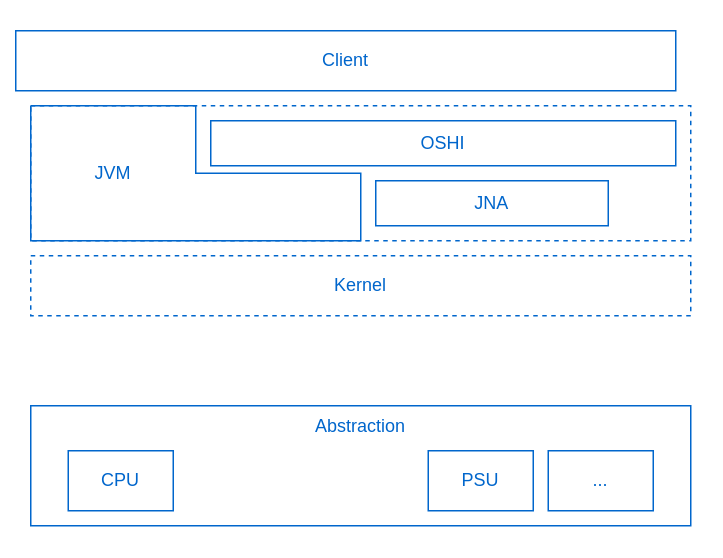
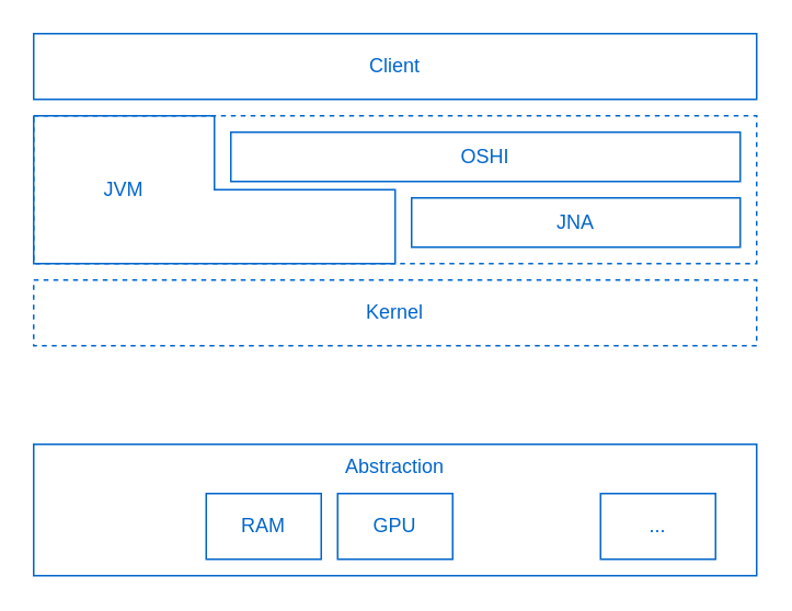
  <mxCell id="0" />
  <mxCell id="1" parent="0" />
  <mxCell id="2" value="" style="rounded=0;whiteSpace=wrap;html=1;labelBackgroundColor=none;fontColor=#0066CC;strokeColor=#0066CC;dashed=1;fillColor=none;" parent="1" vertex="1"><mxGeometry x="20" y="70" width="440" height="90" as="geometry" /></mxCell>
  <mxCell id="3" value="Abstraction" style="rounded=0;whiteSpace=wrap;html=1;labelBackgroundColor=none;fontColor=#0066CC;verticalAlign=top;strokeColor=#0066CC;fillColor=none;" parent="1" vertex="1"><mxGeometry x="20" y="270" width="440" height="80" as="geometry" /></mxCell>
- <mxCell id="4" value="CPU" style="rounded=0;whiteSpace=wrap;html=1;labelBackgroundColor=none;fontColor=#0066CC;strokeColor=#0066CC;fillColor=none;" parent="1" vertex="1"><mxGeometry x="45" y="300" width="70" height="40" as="geometry" /></mxCell>
- <mxCell id="7" value="PSU" style="rounded=0;whiteSpace=wrap;html=1;labelBackgroundColor=none;fontColor=#0066CC;strokeColor=#0066CC;fillColor=none;" parent="1" vertex="1"><mxGeometry x="285" y="300" width="70" height="40" as="geometry" /></mxCell>
+ <mxCell id="5" value="RAM" style="rounded=0;whiteSpace=wrap;html=1;labelBackgroundColor=none;fontColor=#0066CC;strokeColor=#0066CC;fillColor=none;" parent="1" vertex="1"><mxGeometry x="125" y="300" width="70" height="40" as="geometry" /></mxCell>
+ <mxCell id="6" value="GPU" style="rounded=0;whiteSpace=wrap;html=1;labelBackgroundColor=none;fontColor=#0066CC;strokeColor=#0066CC;fillColor=none;" parent="1" vertex="1"><mxGeometry x="205" y="300" width="70" height="40" as="geometry" /></mxCell>
  <mxCell id="8" value="Kernel" style="rounded=0;whiteSpace=wrap;html=1;labelBackgroundColor=none;fontColor=#0066CC;strokeColor=#0066CC;fillColor=none;dashed=1;" parent="1" vertex="1"><mxGeometry x="20" y="170" width="440" height="40" as="geometry" /></mxCell>
- <mxCell id="9" value="JNA" style="rounded=0;whiteSpace=wrap;html=1;labelBackgroundColor=none;fontColor=#0066CC;strokeColor=#0066CC;fillColor=none;" parent="1" vertex="1"><mxGeometry x="250" y="120" width="155" height="30" as="geometry" /></mxCell>
+ <mxCell id="9" value="JNA" style="rounded=0;whiteSpace=wrap;html=1;labelBackgroundColor=none;fontColor=#0066CC;strokeColor=#0066CC;fillColor=none;" parent="1" vertex="1"><mxGeometry x="250" y="120" width="200" height="30" as="geometry" /></mxCell>
  <mxCell id="10" value="OSHI" style="rounded=0;whiteSpace=wrap;html=1;labelBackgroundColor=none;fontColor=#0066CC;strokeColor=#0066CC;fillColor=none;" parent="1" vertex="1"><mxGeometry x="140" y="80" width="310" height="30" as="geometry" /></mxCell>
- <mxCell id="11" value="Client" style="rounded=0;whiteSpace=wrap;html=1;labelBackgroundColor=none;fontColor=#0066CC;strokeColor=#0066CC;fillColor=none;" parent="1" vertex="1"><mxGeometry x="10" y="20" width="440" height="40" as="geometry" /></mxCell>
+ <mxCell id="11" value="Client" style="rounded=0;whiteSpace=wrap;html=1;labelBackgroundColor=none;fontColor=#0066CC;strokeColor=#0066CC;fillColor=none;" parent="1" vertex="1"><mxGeometry x="20" y="20" width="440" height="40" as="geometry" /></mxCell>
  <mxCell id="12" value="..." style="rounded=0;whiteSpace=wrap;html=1;labelBackgroundColor=none;fontColor=#0066CC;strokeColor=#0066CC;fillColor=none;" parent="1" vertex="1"><mxGeometry x="365" y="300" width="70" height="40" as="geometry" /></mxCell>
  <mxCell id="13" value="JVM" style="shape=stencil(tVNtEoIgFDwN//FxgsbqHqgUjAYMktbt40Ob1LCpsRn+7O6bfcuwIJK3nGqGANNWs9IiskcAHTWCFo2jwSk8koBxxP0Mt9aomvWissOkkJwZYb1KDgjv3Iw/JC9oWZ+NuspqIoyy8QE+77tFPKB7RFkWIYLjbKljEntJflKGrQTS1F9pIYzyRXUslQe/jzM1aIR8Mcjw5hZP/I0J/MMEfjHZ3GLVIFQl8eTun4SWpxq2KFJg498KxAM=);whiteSpace=wrap;html=1;strokeColor=#0066CC;fontColor=#0066CC;rotation=0;fillColor=none;" vertex="1" parent="1"><mxGeometry x="20" y="70" width="220" height="90" as="geometry"><mxPoint x="-55" as="offset" /></mxGeometry></mxCell>
